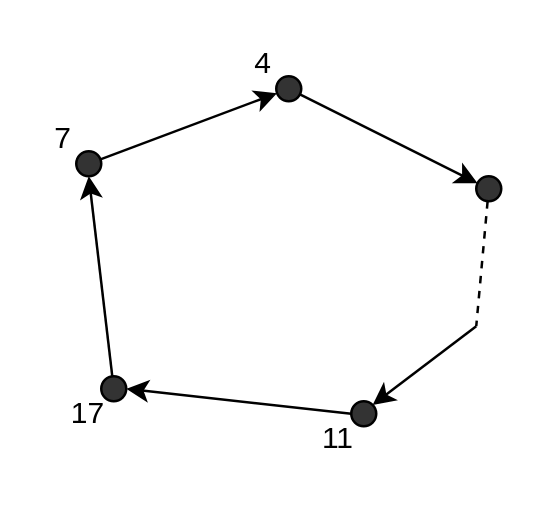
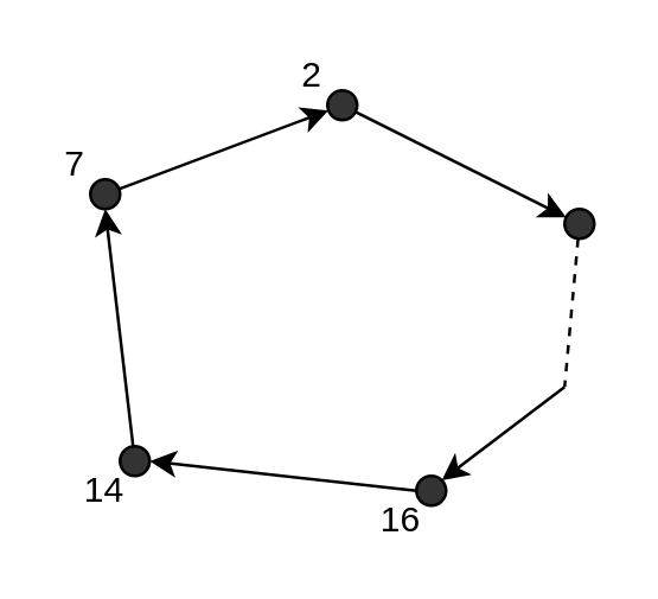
  <mxCell id="0" />
  <mxCell id="1" parent="0" />
  <mxCell id="2" value="" style="rounded=0;orthogonalLoop=1;jettySize=auto;html=1;" edge="1" parent="1" source="3" target="5"><mxGeometry relative="1" as="geometry" /></mxCell>
  <mxCell id="3" value="" style="ellipse;whiteSpace=wrap;html=1;aspect=fixed;fillColor=#333333;" vertex="1" parent="1"><mxGeometry x="30" y="60" width="10" height="10" as="geometry" /></mxCell>
  <mxCell id="4" value="" style="edgeStyle=none;rounded=0;orthogonalLoop=1;jettySize=auto;html=1;" edge="1" parent="1" source="5" target="7"><mxGeometry relative="1" as="geometry" /></mxCell>
  <mxCell id="5" value="" style="ellipse;whiteSpace=wrap;html=1;aspect=fixed;fillColor=#333333;" vertex="1" parent="1"><mxGeometry x="110" y="30" width="10" height="10" as="geometry" /></mxCell>
  <mxCell id="6" style="edgeStyle=none;rounded=0;orthogonalLoop=1;jettySize=auto;html=1;dashed=1;endArrow=none;endFill=0;" edge="1" parent="1" source="7"><mxGeometry relative="1" as="geometry"><mxPoint x="190" y="130" as="targetPoint" /></mxGeometry></mxCell>
  <mxCell id="7" value="" style="ellipse;whiteSpace=wrap;html=1;aspect=fixed;fillColor=#333333;" vertex="1" parent="1"><mxGeometry x="190" y="70" width="10" height="10" as="geometry" /></mxCell>
  <mxCell id="8" style="edgeStyle=none;rounded=0;orthogonalLoop=1;jettySize=auto;html=1;entryX=0.5;entryY=1;entryDx=0;entryDy=0;" edge="1" parent="1" source="9" target="3"><mxGeometry relative="1" as="geometry" /></mxCell>
  <mxCell id="9" value="" style="ellipse;whiteSpace=wrap;html=1;aspect=fixed;fillColor=#333333;" vertex="1" parent="1"><mxGeometry x="40" y="150" width="10" height="10" as="geometry" /></mxCell>
  <mxCell id="10" style="edgeStyle=none;rounded=0;orthogonalLoop=1;jettySize=auto;html=1;exitX=0;exitY=0.5;exitDx=0;exitDy=0;entryX=1;entryY=0.5;entryDx=0;entryDy=0;" edge="1" parent="1" source="11" target="9"><mxGeometry relative="1" as="geometry" /></mxCell>
  <mxCell id="11" value="" style="ellipse;whiteSpace=wrap;html=1;aspect=fixed;fillColor=#333333;" vertex="1" parent="1"><mxGeometry x="140" y="160" width="10" height="10" as="geometry" /></mxCell>
  <mxCell id="12" style="edgeStyle=none;rounded=0;orthogonalLoop=1;jettySize=auto;html=1;entryX=1;entryY=0;entryDx=0;entryDy=0;" edge="1" parent="1" target="11"><mxGeometry relative="1" as="geometry"><mxPoint x="190" y="130" as="sourcePoint" /><mxPoint x="60" y="165" as="targetPoint" /></mxGeometry></mxCell>
  <mxCell id="13" value="7" style="text;html=1;strokeColor=none;fillColor=none;align=center;verticalAlign=middle;whiteSpace=wrap;rounded=0;" vertex="1" parent="1"><mxGeometry x="20" y="50" width="10" height="10" as="geometry" /></mxCell>
- <mxCell id="14" value="4" style="text;html=1;strokeColor=none;fillColor=none;align=center;verticalAlign=middle;whiteSpace=wrap;rounded=0;" vertex="1" parent="1"><mxGeometry x="100" y="20" width="10" height="10" as="geometry" /></mxCell>
- <mxCell id="15" value="17" style="text;html=1;strokeColor=none;fillColor=none;align=center;verticalAlign=middle;whiteSpace=wrap;rounded=0;" vertex="1" parent="1"><mxGeometry x="30" y="160" width="10" height="10" as="geometry" /></mxCell>
- <mxCell id="16" value="11" style="text;html=1;strokeColor=none;fillColor=none;align=center;verticalAlign=middle;whiteSpace=wrap;rounded=0;" vertex="1" parent="1"><mxGeometry x="130" y="170" width="10" height="10" as="geometry" /></mxCell>
+ <mxCell id="14" value="2" style="text;html=1;strokeColor=none;fillColor=none;align=center;verticalAlign=middle;whiteSpace=wrap;rounded=0;" vertex="1" parent="1"><mxGeometry x="100" y="20" width="10" height="10" as="geometry" /></mxCell>
+ <mxCell id="15" value="14" style="text;html=1;strokeColor=none;fillColor=none;align=center;verticalAlign=middle;whiteSpace=wrap;rounded=0;" vertex="1" parent="1"><mxGeometry x="30" y="160" width="10" height="10" as="geometry" /></mxCell>
+ <mxCell id="16" value="16" style="text;html=1;strokeColor=none;fillColor=none;align=center;verticalAlign=middle;whiteSpace=wrap;rounded=0;" vertex="1" parent="1"><mxGeometry x="130" y="170" width="10" height="10" as="geometry" /></mxCell>
